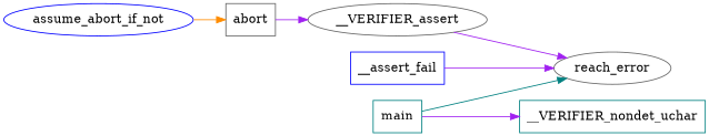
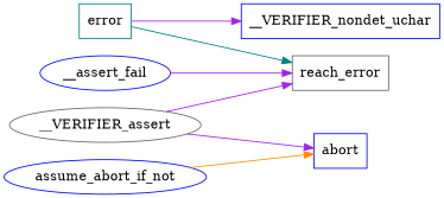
  digraph {
    rankdir=LR
    node [color=blue shape=box]
    edge [color=purple]
-   n1 [color=gray40 label=reach_error shape=""]
-   main [color=teal]
-   n3 [color=teal label=__VERIFIER_nondet_uchar]
+   n1 [color=gray40 label=reach_error]
+   main [color=teal label=error]
+   n3 [label=__VERIFIER_nondet_uchar]
    n4 [color=gray40 label=__VERIFIER_assert shape=""]
-   n5 [color=gray40 label=abort]
-   n6 [label=__assert_fail]
+   n5 [label=abort]
+   n6 [label=__assert_fail shape=ellipse]
    assume_abort_if_not [shape=""]
    main -> n1 [color=teal]
    main -> n3
    n4 -> n1
-   n5 -> n4
+   n4 -> n5
    n6 -> n1
    assume_abort_if_not -> n5 [color=darkorange]
  }
